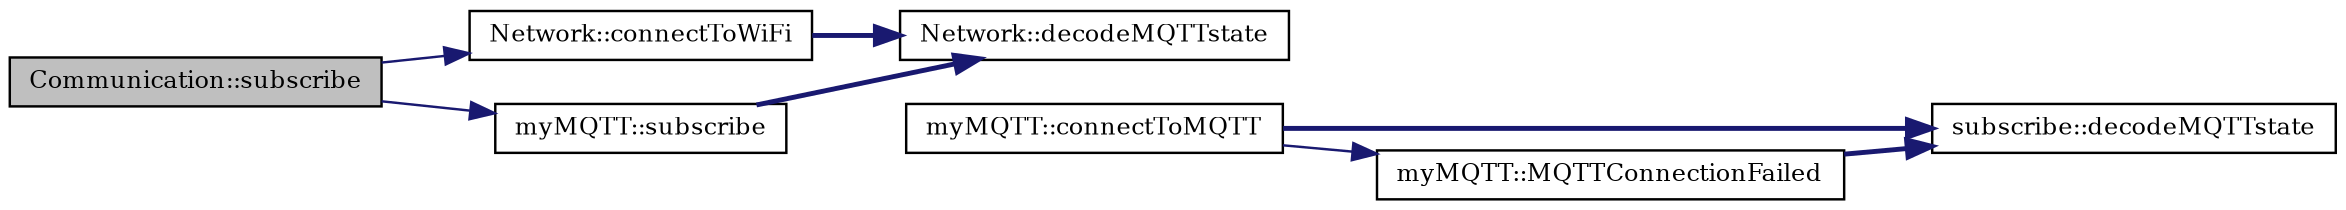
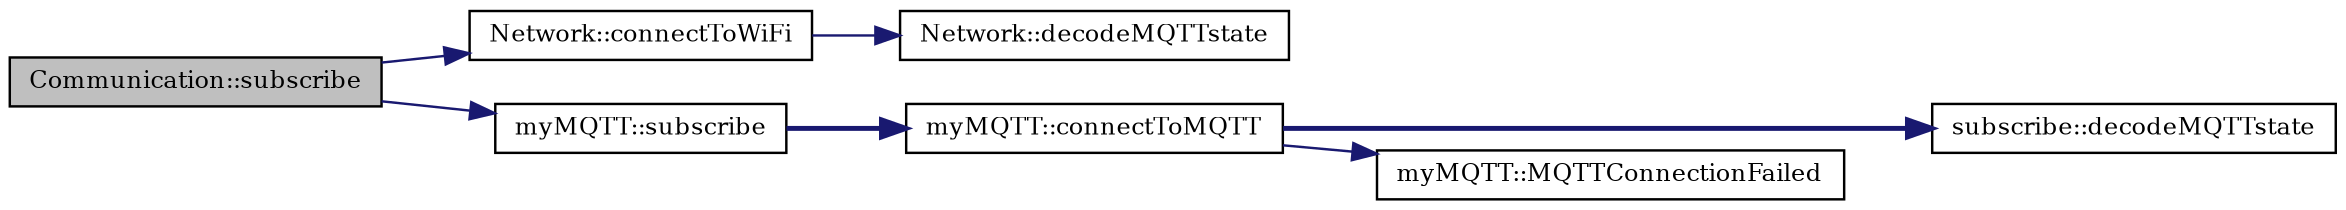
  digraph {
    fontname="DejaVu Serif"
    rankdir=LR
    node [color=black fillcolor=white fontname="DejaVu Serif" fontsize=10 shape=record style=filled]
    edge [color=midnightblue fontname="DejaVu Serif" fontsize=10 labelfontname=Helvetica labelfontsize=10 style=solid]
    n1 [fillcolor=grey75 fontcolor=black height=0.2 label="Communication::subscribe" width=0.4]
    n2 [height=0.2 label="Network::connectToWiFi" width=0.4]
    n3 [height=0.2 label="myMQTT::subscribe" width=0.4]
    n4 [height=0.2 label="Network::decodeMQTTstate" width=0.4]
    n5 [height=0.2 label="myMQTT::connectToMQTT" width=0.4]
    n6 [height=0.2 label="subscribe::decodeMQTTstate" width=0.4]
    n7 [height=0.2 label="myMQTT::MQTTConnectionFailed" width=0.4]
    n1 -> n2
    n1 -> n3
-   n2 -> n4 [style=bold]
-   n3 -> n4 [style=bold]
+   n2 -> n4
+   n3 -> n5 [style=bold]
    n5 -> n6 [style=bold]
    n5 -> n7
-   n7 -> n6 [style=bold]
  }
